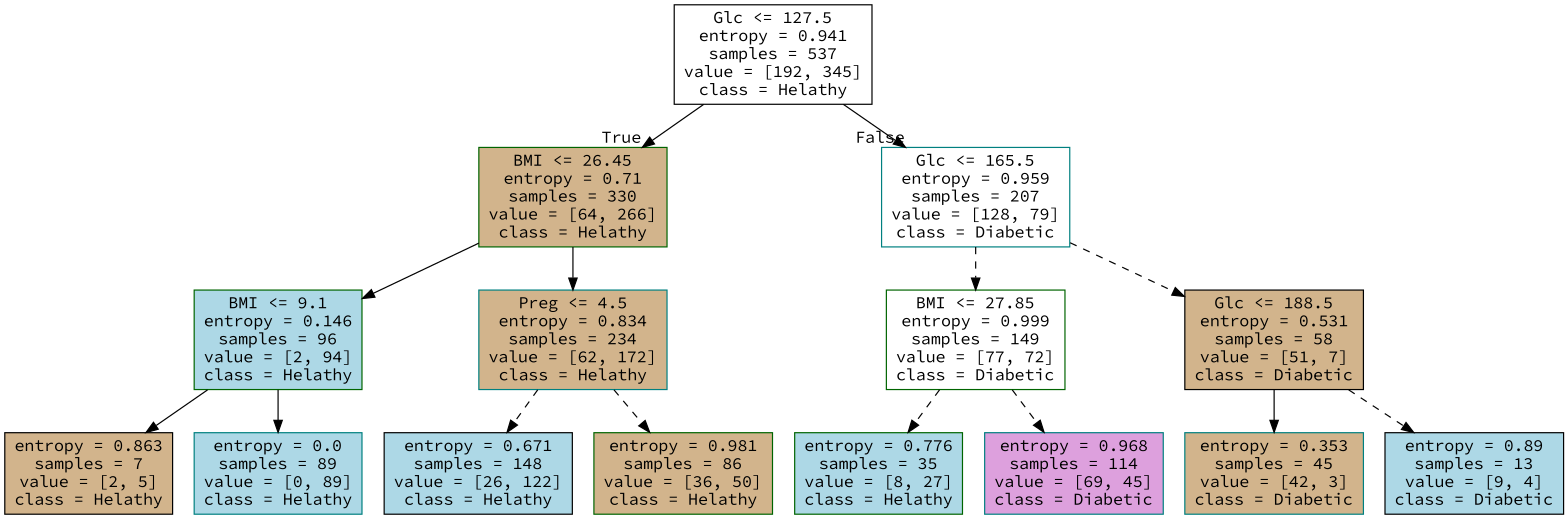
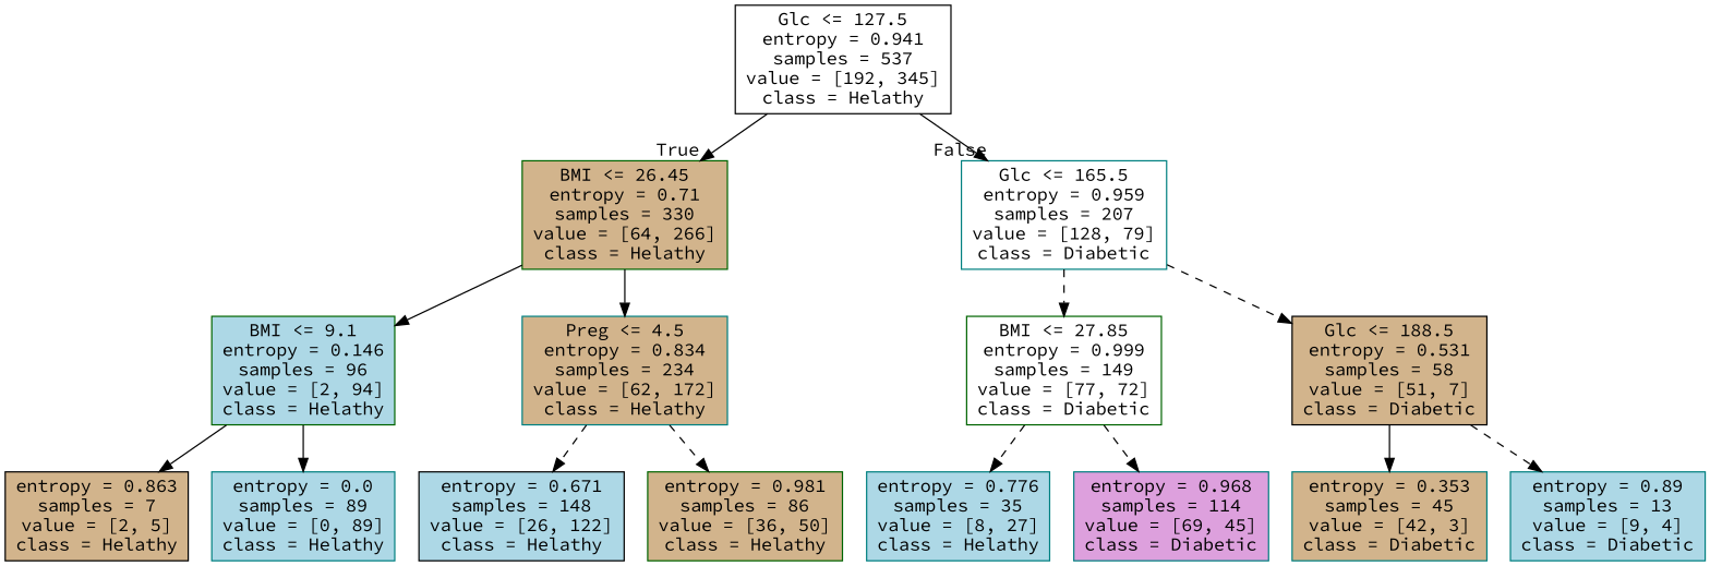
  digraph {
    fontname="Source Code Pro"
    node [color=teal fillcolor=tan fontname="Source Code Pro" shape=box style=filled]
    edge [fontname="Source Code Pro" style=solid]
    n1 [color=black fillcolor=white label="Glc <= 127.5\nentropy = 0.941\nsamples = 537\nvalue = [192, 345]\nclass = Helathy"]
    n2 [color=darkgreen label="BMI <= 26.45\nentropy = 0.71\nsamples = 330\nvalue = [64, 266]\nclass = Helathy"]
    n3 [fillcolor=white label="Glc <= 165.5\nentropy = 0.959\nsamples = 207\nvalue = [128, 79]\nclass = Diabetic"]
    n4 [color=darkgreen fillcolor=lightblue label="BMI <= 9.1\nentropy = 0.146\nsamples = 96\nvalue = [2, 94]\nclass = Helathy"]
    n5 [label="Preg <= 4.5\nentropy = 0.834\nsamples = 234\nvalue = [62, 172]\nclass = Helathy"]
    n6 [color=darkgreen fillcolor=white label="BMI <= 27.85\nentropy = 0.999\nsamples = 149\nvalue = [77, 72]\nclass = Diabetic"]
    n7 [color=black label="Glc <= 188.5\nentropy = 0.531\nsamples = 58\nvalue = [51, 7]\nclass = Diabetic"]
    n8 [color=black label="entropy = 0.863\nsamples = 7\nvalue = [2, 5]\nclass = Helathy"]
    n9 [fillcolor=lightblue label="entropy = 0.0\nsamples = 89\nvalue = [0, 89]\nclass = Helathy"]
    n10 [color=black fillcolor=lightblue label="entropy = 0.671\nsamples = 148\nvalue = [26, 122]\nclass = Helathy"]
    n11 [color=darkgreen label="entropy = 0.981\nsamples = 86\nvalue = [36, 50]\nclass = Helathy"]
-   n12 [color=darkgreen fillcolor=lightblue label="entropy = 0.776\nsamples = 35\nvalue = [8, 27]\nclass = Helathy"]
+   n12 [fillcolor=lightblue label="entropy = 0.776\nsamples = 35\nvalue = [8, 27]\nclass = Helathy"]
    n13 [fillcolor=plum label="entropy = 0.968\nsamples = 114\nvalue = [69, 45]\nclass = Diabetic"]
    n14 [label="entropy = 0.353\nsamples = 45\nvalue = [42, 3]\nclass = Diabetic"]
-   n15 [color=black fillcolor=lightblue label="entropy = 0.89\nsamples = 13\nvalue = [9, 4]\nclass = Diabetic"]
+   n15 [fillcolor=lightblue label="entropy = 0.89\nsamples = 13\nvalue = [9, 4]\nclass = Diabetic"]
    n1 -> n2 [headlabel=True labelangle=45 labeldistance=2.5]
    n1 -> n3 [headlabel=False labelangle=-45 labeldistance=2.5]
    n2 -> n4
    n2 -> n5
    n3 -> n6 [style=dashed]
    n3 -> n7 [style=dashed]
    n4 -> n8
    n4 -> n9
    n5 -> n10 [style=dashed]
    n5 -> n11 [style=dashed]
    n6 -> n12 [style=dashed]
    n6 -> n13 [style=dashed]
    n7 -> n14
    n7 -> n15 [style=dashed]
  }
